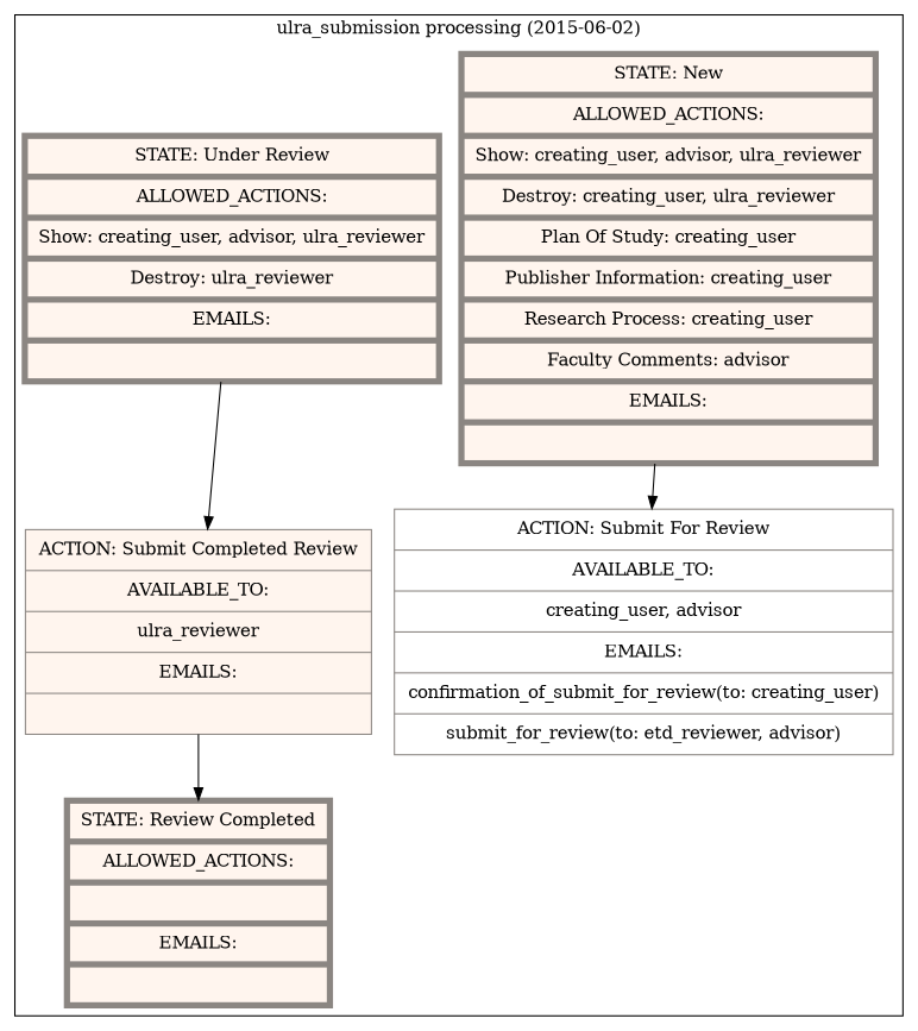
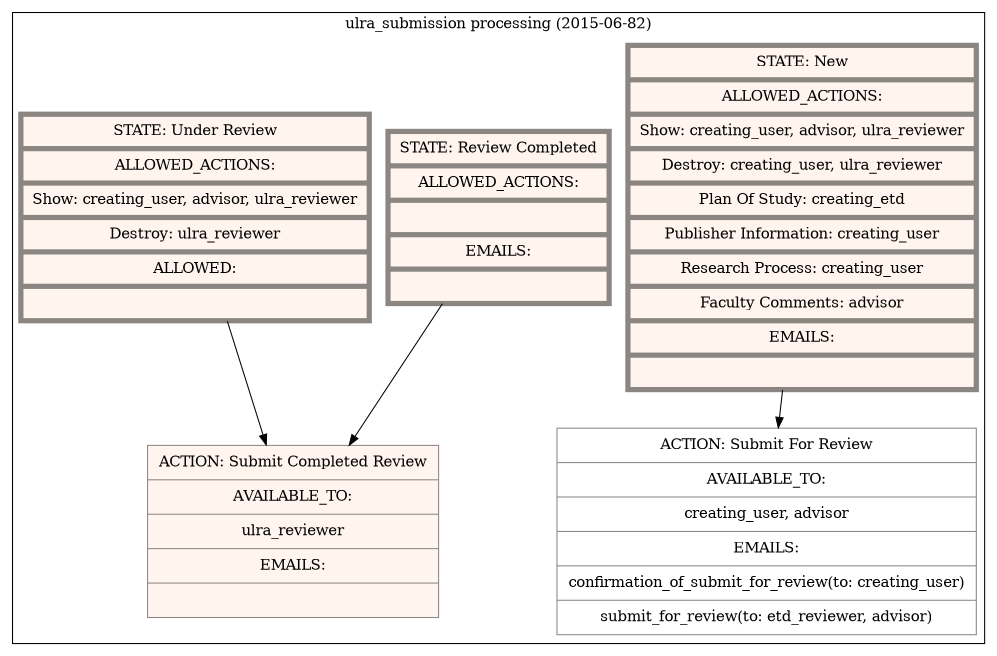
  digraph {
    compound=true
    node [color=seashell4 fillcolor=seashell1 margin="0.15, 0.125" penwidth=5 shape=record style=filled]
-   n1 [label="{ STATE: New | ALLOWED_ACTIONS: | Show: creating_user, advisor, ulra_reviewer | Destroy: creating_user, ulra_reviewer | Plan Of Study: creating_user | Publisher Information: creating_user | Research Process: creating_user | Faculty Comments: advisor | EMAILS: |  }"]
+   n1 [label="{ STATE: New | ALLOWED_ACTIONS: | Show: creating_user, advisor, ulra_reviewer | Destroy: creating_user, ulra_reviewer | Plan Of Study: creating_etd | Publisher Information: creating_user | Research Process: creating_user | Faculty Comments: advisor | EMAILS: |  }"]
    n2 [label="{ STATE: Review Completed | ALLOWED_ACTIONS: |  | EMAILS: |  }"]
-   n3 [label="{ STATE: Under Review | ALLOWED_ACTIONS: | Show: creating_user, advisor, ulra_reviewer | Destroy: ulra_reviewer | EMAILS: |  }"]
+   n3 [label="{ STATE: Under Review | ALLOWED_ACTIONS: | Show: creating_user, advisor, ulra_reviewer | Destroy: ulra_reviewer | ALLOWED: |  }"]
    n4 [fillcolor=white label="{ ACTION: Submit For Review | AVAILABLE_TO: | creating_user, advisor | EMAILS: | confirmation_of_submit_for_review(to: creating_user) | submit_for_review(to: etd_reviewer, advisor) }" penwidth=1]
    n5 [label="{ ACTION: Submit Completed Review | AVAILABLE_TO: | ulra_reviewer | EMAILS: |  }" penwidth=1]
    subgraph cluster_1 {
-     label="ulra_submission processing (2015-06-02)"
+     label="ulra_submission processing (2015-06-82)"
      subgraph sub_2 {
        label=States
        n1
        n2
        n3
      }
      subgraph sub_3 {
        label=Actions
        n4
        n5
      }
    }
    n1 -> n4
    n3 -> n5
-   n5 -> n2
+   n2 -> n5
  }
